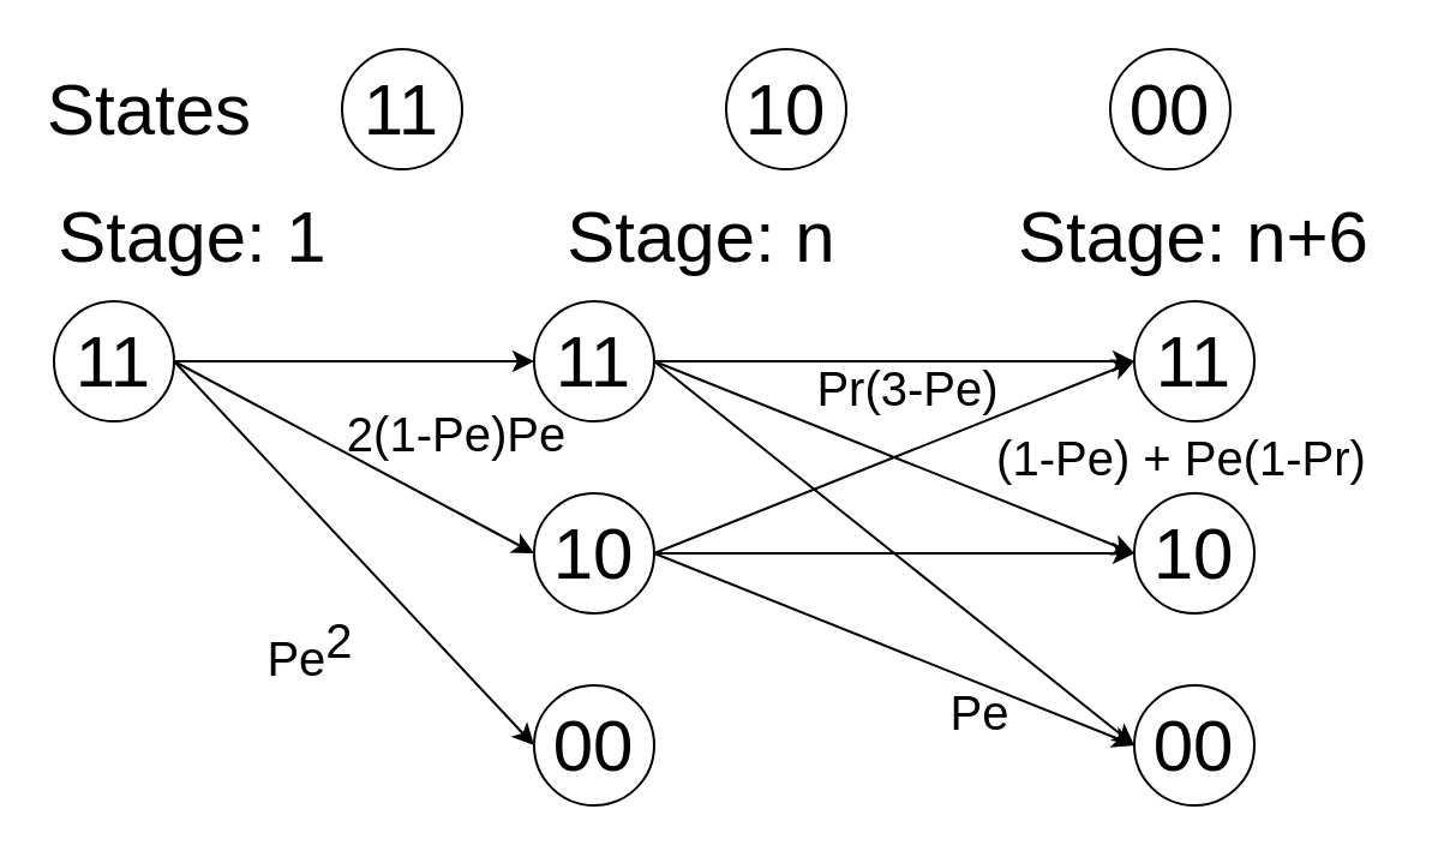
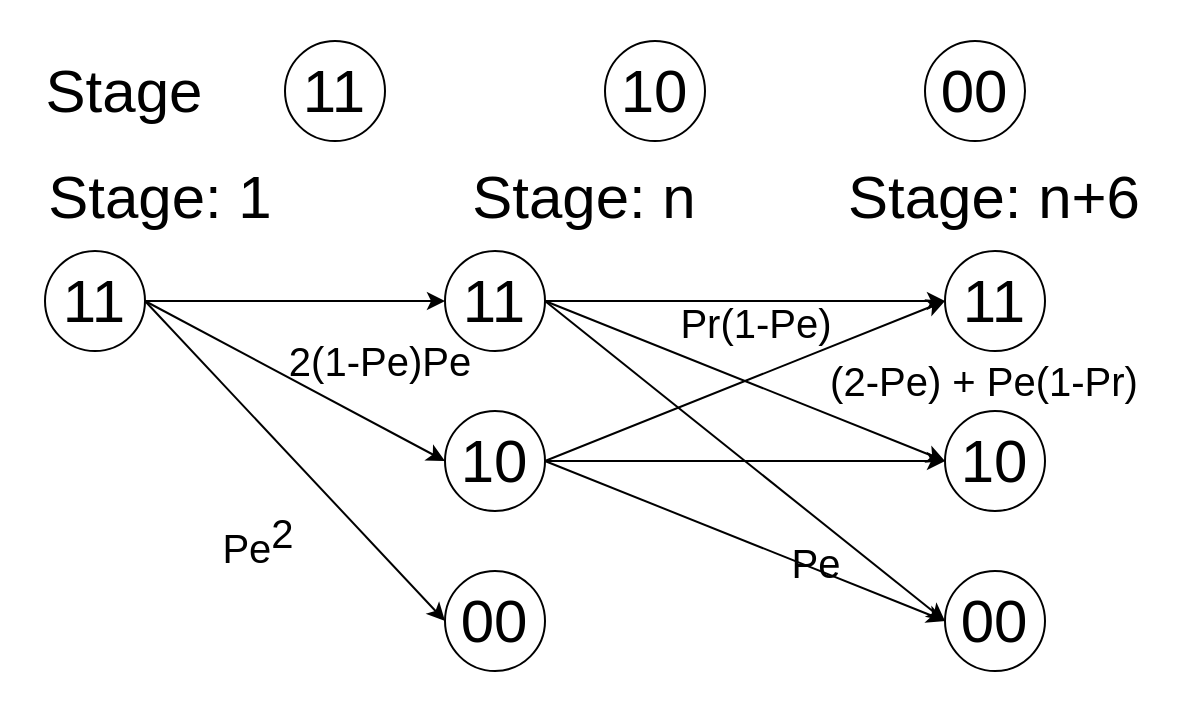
  <mxCell id="0" />
  <mxCell id="1" parent="0" />
  <mxCell id="2" style="edgeStyle=orthogonalEdgeStyle;rounded=0;orthogonalLoop=1;jettySize=auto;html=1;exitX=1;exitY=0.5;exitDx=0;exitDy=0;entryX=0;entryY=0.5;entryDx=0;entryDy=0;fontSize=30;" edge="1" parent="1" source="5" target="11"><mxGeometry relative="1" as="geometry" /></mxCell>
  <mxCell id="3" style="rounded=0;orthogonalLoop=1;jettySize=auto;html=1;exitX=1;exitY=0.5;exitDx=0;exitDy=0;entryX=0;entryY=0.5;entryDx=0;entryDy=0;fontSize=30;" edge="1" parent="1" source="5" target="15"><mxGeometry relative="1" as="geometry" /></mxCell>
  <mxCell id="4" style="edgeStyle=none;rounded=0;orthogonalLoop=1;jettySize=auto;html=1;exitX=1;exitY=0.5;exitDx=0;exitDy=0;entryX=0;entryY=0.5;entryDx=0;entryDy=0;fontSize=30;" edge="1" parent="1" source="5" target="7"><mxGeometry relative="1" as="geometry" /></mxCell>
  <mxCell id="5" value="11" style="ellipse;whiteSpace=wrap;html=1;aspect=fixed;fontSize=30;" vertex="1" parent="1"><mxGeometry x="22" y="125" width="50" height="50" as="geometry" /></mxCell>
- <mxCell id="6" value="States" style="text;html=1;strokeColor=none;fillColor=none;align=center;verticalAlign=middle;whiteSpace=wrap;rounded=0;fontSize=30;" vertex="1" parent="1"><mxGeometry x="22" y="35" width="80" height="20" as="geometry" /></mxCell>
+ <mxCell id="6" value="Stage" style="text;html=1;strokeColor=none;fillColor=none;align=center;verticalAlign=middle;whiteSpace=wrap;rounded=0;fontSize=30;" vertex="1" parent="1"><mxGeometry x="22" y="35" width="80" height="20" as="geometry" /></mxCell>
  <mxCell id="7" value="00" style="ellipse;whiteSpace=wrap;html=1;aspect=fixed;fontSize=30;" vertex="1" parent="1"><mxGeometry x="222" y="285" width="50" height="50" as="geometry" /></mxCell>
  <mxCell id="8" style="edgeStyle=none;rounded=0;orthogonalLoop=1;jettySize=auto;html=1;exitX=1;exitY=0.5;exitDx=0;exitDy=0;entryX=0;entryY=0.5;entryDx=0;entryDy=0;fontSize=20;" edge="1" parent="1" source="11" target="23"><mxGeometry relative="1" as="geometry" /></mxCell>
  <mxCell id="9" style="edgeStyle=none;rounded=0;orthogonalLoop=1;jettySize=auto;html=1;exitX=1;exitY=0.5;exitDx=0;exitDy=0;entryX=0;entryY=0.5;entryDx=0;entryDy=0;fontSize=20;" edge="1" parent="1" source="11" target="22"><mxGeometry relative="1" as="geometry" /></mxCell>
  <mxCell id="10" style="edgeStyle=none;rounded=0;orthogonalLoop=1;jettySize=auto;html=1;exitX=1;exitY=0.5;exitDx=0;exitDy=0;entryX=0;entryY=0.5;entryDx=0;entryDy=0;fontSize=20;" edge="1" parent="1" source="11" target="24"><mxGeometry relative="1" as="geometry" /></mxCell>
  <mxCell id="11" value="11" style="ellipse;whiteSpace=wrap;html=1;aspect=fixed;fontSize=30;" vertex="1" parent="1"><mxGeometry x="222" y="125" width="50" height="50" as="geometry" /></mxCell>
  <mxCell id="12" style="edgeStyle=none;rounded=0;orthogonalLoop=1;jettySize=auto;html=1;exitX=1;exitY=0.5;exitDx=0;exitDy=0;entryX=0;entryY=0.5;entryDx=0;entryDy=0;fontSize=20;" edge="1" parent="1" source="15" target="22"><mxGeometry relative="1" as="geometry" /></mxCell>
  <mxCell id="13" style="edgeStyle=none;rounded=0;orthogonalLoop=1;jettySize=auto;html=1;exitX=1;exitY=0.5;exitDx=0;exitDy=0;entryX=0;entryY=0.5;entryDx=0;entryDy=0;fontSize=20;" edge="1" parent="1" source="15" target="24"><mxGeometry relative="1" as="geometry" /></mxCell>
  <mxCell id="14" style="edgeStyle=none;rounded=0;orthogonalLoop=1;jettySize=auto;html=1;exitX=1;exitY=0.5;exitDx=0;exitDy=0;entryX=0;entryY=0.5;entryDx=0;entryDy=0;fontSize=20;" edge="1" parent="1" source="15" target="23"><mxGeometry relative="1" as="geometry" /></mxCell>
  <mxCell id="15" value="10" style="ellipse;whiteSpace=wrap;html=1;aspect=fixed;fontSize=30;" vertex="1" parent="1"><mxGeometry x="222" y="205" width="50" height="50" as="geometry" /></mxCell>
  <mxCell id="16" value="Stage: 1" style="text;html=1;strokeColor=none;fillColor=none;align=center;verticalAlign=middle;whiteSpace=wrap;rounded=0;fontSize=30;" vertex="1" parent="1"><mxGeometry x="20" y="87.5" width="120" height="20" as="geometry" /></mxCell>
  <mxCell id="17" value="P&lt;span style=&quot;font-size: 20px;&quot;&gt;e&lt;/span&gt;&lt;sup style=&quot;font-size: 20px;&quot;&gt;2&lt;/sup&gt;" style="text;html=1;strokeColor=none;fillColor=none;align=center;verticalAlign=middle;whiteSpace=wrap;rounded=0;fontSize=20;" vertex="1" parent="1"><mxGeometry x="104" y="250" width="50" height="40" as="geometry" /></mxCell>
  <mxCell id="18" value="2(1-Pe)P&lt;span style=&quot;font-size: 20px;&quot;&gt;e&lt;/span&gt;" style="text;html=1;strokeColor=none;fillColor=none;align=center;verticalAlign=middle;whiteSpace=wrap;rounded=0;fontSize=20;" vertex="1" parent="1"><mxGeometry x="140" y="165" width="100" height="30" as="geometry" /></mxCell>
  <mxCell id="19" value="11" style="ellipse;whiteSpace=wrap;html=1;aspect=fixed;fontSize=30;" vertex="1" parent="1"><mxGeometry x="142" y="20" width="50" height="50" as="geometry" /></mxCell>
  <mxCell id="20" value="10" style="ellipse;whiteSpace=wrap;html=1;aspect=fixed;fontSize=30;" vertex="1" parent="1"><mxGeometry x="302" y="20" width="50" height="50" as="geometry" /></mxCell>
  <mxCell id="21" value="00" style="ellipse;whiteSpace=wrap;html=1;aspect=fixed;fontSize=30;" vertex="1" parent="1"><mxGeometry x="462" y="20" width="50" height="50" as="geometry" /></mxCell>
  <mxCell id="22" value="00" style="ellipse;whiteSpace=wrap;html=1;aspect=fixed;fontSize=30;" vertex="1" parent="1"><mxGeometry x="472" y="285" width="50" height="50" as="geometry" /></mxCell>
  <mxCell id="23" value="11" style="ellipse;whiteSpace=wrap;html=1;aspect=fixed;fontSize=30;" vertex="1" parent="1"><mxGeometry x="472" y="125" width="50" height="50" as="geometry" /></mxCell>
  <mxCell id="24" value="10" style="ellipse;whiteSpace=wrap;html=1;aspect=fixed;fontSize=30;" vertex="1" parent="1"><mxGeometry x="472" y="205" width="50" height="50" as="geometry" /></mxCell>
  <mxCell id="25" value="Stage: n" style="text;html=1;strokeColor=none;fillColor=none;align=center;verticalAlign=middle;whiteSpace=wrap;rounded=0;fontSize=30;" vertex="1" parent="1"><mxGeometry x="232" y="87.5" width="120" height="20" as="geometry" /></mxCell>
  <mxCell id="26" value="Stage: n+6" style="text;html=1;strokeColor=none;fillColor=none;align=center;verticalAlign=middle;whiteSpace=wrap;rounded=0;fontSize=30;" vertex="1" parent="1"><mxGeometry x="417" y="87.5" width="160" height="20" as="geometry" /></mxCell>
- <mxCell id="27" value="P&lt;span style=&quot;font-size: 20px&quot;&gt;e&lt;/span&gt;" style="text;html=1;strokeColor=none;fillColor=none;align=center;verticalAlign=middle;whiteSpace=wrap;rounded=0;fontSize=20;" vertex="1" parent="1"><mxGeometry x="383" y="276" width="50" height="40" as="geometry" /></mxCell>
- <mxCell id="28" value="Pr(3-Pe)" style="text;html=1;strokeColor=none;fillColor=none;align=center;verticalAlign=middle;whiteSpace=wrap;rounded=0;fontSize=20;" vertex="1" parent="1"><mxGeometry x="328" y="146" width="100" height="30" as="geometry" /></mxCell>
- <mxCell id="29" value="(1-Pe) + Pe(1-Pr)" style="text;html=1;strokeColor=none;fillColor=none;align=center;verticalAlign=middle;whiteSpace=wrap;rounded=0;fontSize=20;" vertex="1" parent="1"><mxGeometry x="412" y="175" width="160" height="30" as="geometry" /></mxCell>
+ <mxCell id="27" value="P&lt;span style=&quot;font-size: 20px&quot;&gt;e&lt;/span&gt;" style="text;html=1;strokeColor=none;fillColor=none;align=center;verticalAlign=middle;whiteSpace=wrap;rounded=0;fontSize=20;" vertex="1" parent="1"><mxGeometry x="383" y="261" width="50" height="40" as="geometry" /></mxCell>
+ <mxCell id="28" value="Pr(1-Pe)" style="text;html=1;strokeColor=none;fillColor=none;align=center;verticalAlign=middle;whiteSpace=wrap;rounded=0;fontSize=20;" vertex="1" parent="1"><mxGeometry x="328" y="146" width="100" height="30" as="geometry" /></mxCell>
+ <mxCell id="29" value="(2-Pe) + Pe(1-Pr)" style="text;html=1;strokeColor=none;fillColor=none;align=center;verticalAlign=middle;whiteSpace=wrap;rounded=0;fontSize=20;" vertex="1" parent="1"><mxGeometry x="412" y="175" width="160" height="30" as="geometry" /></mxCell>
